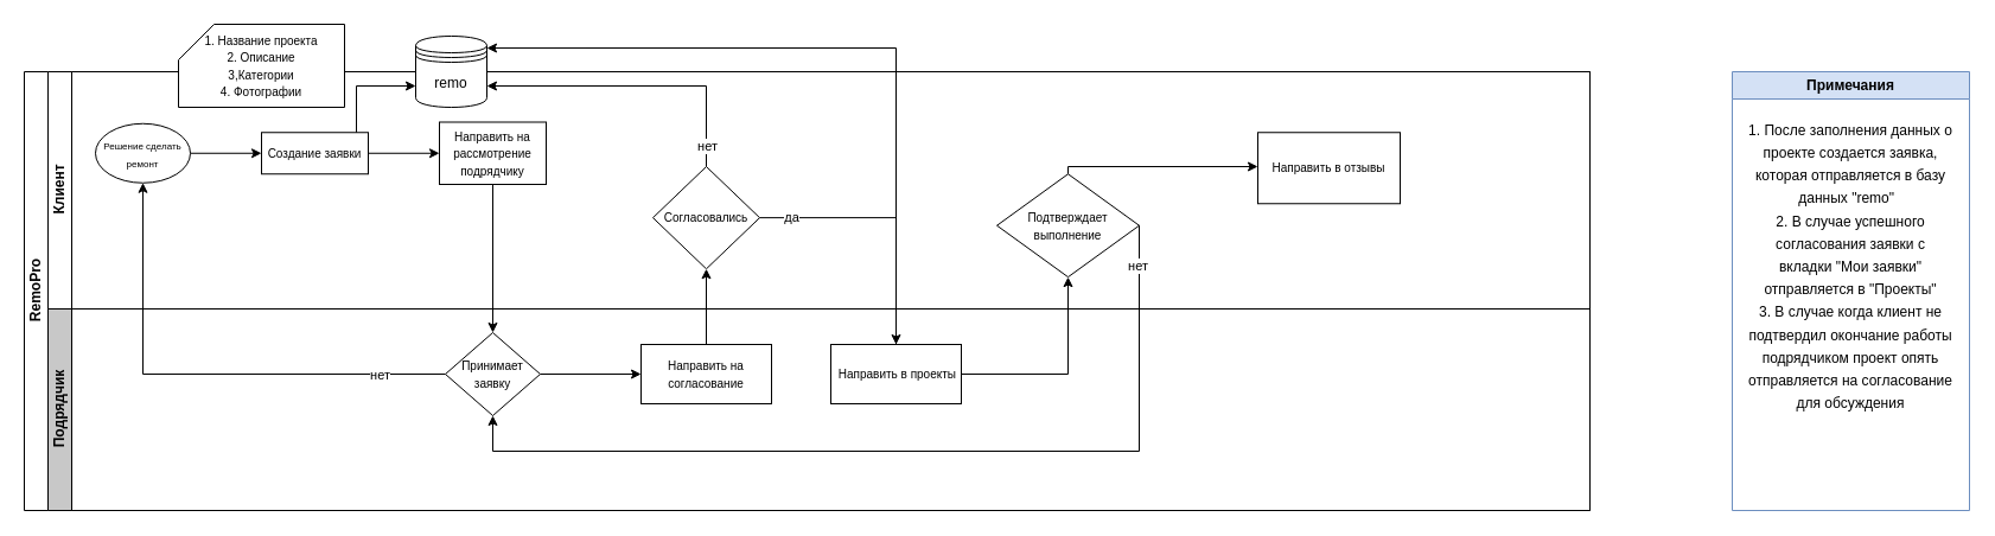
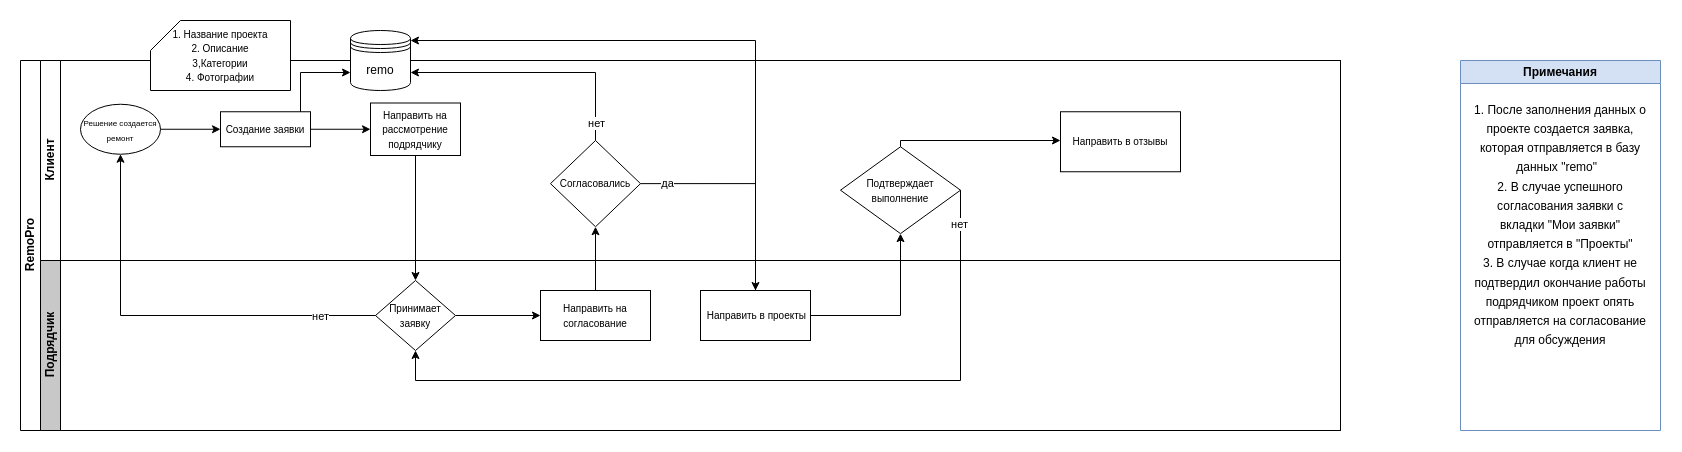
  <mxCell id="0" />
  <mxCell id="1" parent="0" />
  <mxCell id="2" value="RemoPro" style="swimlane;html=1;childLayout=stackLayout;resizeParent=1;resizeParentMax=0;horizontal=0;startSize=20;horizontalStack=0;" parent="1" vertex="1"><mxGeometry x="20" y="60" width="1320" height="370" as="geometry" /></mxCell>
  <mxCell id="3" value="Клиент" style="swimlane;html=1;startSize=20;horizontal=0;" parent="2" vertex="1"><mxGeometry x="20" width="1300" height="200" as="geometry" /></mxCell>
  <mxCell id="4" value="" style="edgeStyle=orthogonalEdgeStyle;rounded=0;orthogonalLoop=1;jettySize=auto;html=1;" parent="3" source="5" target="6" edge="1"><mxGeometry relative="1" as="geometry" /></mxCell>
- <mxCell id="5" value="&lt;font style=&quot;font-size: 8px;&quot;&gt;Решение сделать ремонт&lt;/font&gt;" style="ellipse;whiteSpace=wrap;html=1;" parent="3" vertex="1"><mxGeometry x="40" y="43.75" width="80" height="50" as="geometry" /></mxCell>
+ <mxCell id="5" value="&lt;font style=&quot;font-size: 8px;&quot;&gt;Решение создается ремонт&lt;/font&gt;" style="ellipse;whiteSpace=wrap;html=1;" parent="3" vertex="1"><mxGeometry x="40" y="43.75" width="80" height="50" as="geometry" /></mxCell>
  <mxCell id="6" value="&lt;font style=&quot;font-size: 10px;&quot;&gt;Создание заявки&lt;/font&gt;" style="rounded=0;whiteSpace=wrap;html=1;fontFamily=Helvetica;fontSize=12;fontColor=#000000;align=center;" parent="3" vertex="1"><mxGeometry x="180" y="51.25" width="90" height="35" as="geometry" /></mxCell>
  <mxCell id="7" value="&lt;font style=&quot;font-size: 10px;&quot;&gt;Направить на рассмотрение&lt;/font&gt;&lt;div&gt;&lt;font style=&quot;font-size: 10px;&quot;&gt;подрядчику&lt;/font&gt;&lt;/div&gt;" style="rounded=0;whiteSpace=wrap;html=1;fontFamily=Helvetica;fontSize=12;fontColor=#000000;align=center;" parent="3" vertex="1"><mxGeometry x="330" y="42.5" width="90" height="52.5" as="geometry" /></mxCell>
  <mxCell id="8" value="" style="edgeStyle=orthogonalEdgeStyle;rounded=0;orthogonalLoop=1;jettySize=auto;html=1;entryX=0;entryY=0.5;entryDx=0;entryDy=0;" edge="1" parent="3" source="6" target="7"><mxGeometry relative="1" as="geometry" /></mxCell>
  <mxCell id="9" value="&lt;font style=&quot;font-size: 10px;&quot;&gt;Согласовались&lt;/font&gt;" style="rhombus;whiteSpace=wrap;html=1;" vertex="1" parent="3"><mxGeometry x="510" y="80" width="90" height="86.25" as="geometry" /></mxCell>
  <mxCell id="10" style="edgeStyle=orthogonalEdgeStyle;rounded=0;orthogonalLoop=1;jettySize=auto;html=1;exitX=0.5;exitY=0;exitDx=0;exitDy=0;" edge="1" parent="3" source="11" target="12"><mxGeometry relative="1" as="geometry"><Array as="points"><mxPoint x="860" y="80" /></Array></mxGeometry></mxCell>
  <mxCell id="11" value="&lt;font style=&quot;font-size: 10px;&quot;&gt;Подтверждает выполнение&lt;/font&gt;" style="rhombus;whiteSpace=wrap;html=1;" vertex="1" parent="3"><mxGeometry x="800" y="86.25" width="120" height="86.87" as="geometry" /></mxCell>
  <mxCell id="12" value="&lt;font style=&quot;font-size: 10px;&quot;&gt;Направить в отзывы&lt;/font&gt;" style="rounded=0;whiteSpace=wrap;html=1;" vertex="1" parent="3"><mxGeometry x="1020" y="51.25" width="120" height="60" as="geometry" /></mxCell>
  <mxCell id="13" value="Подрядчик" style="swimlane;html=1;startSize=20;horizontal=0;fillColor=#C8C8C8;" parent="2" vertex="1"><mxGeometry x="20" y="200" width="1300" height="170" as="geometry" /></mxCell>
  <mxCell id="14" value="" style="edgeStyle=orthogonalEdgeStyle;rounded=0;orthogonalLoop=1;jettySize=auto;html=1;" edge="1" parent="13" source="15" target="16"><mxGeometry relative="1" as="geometry" /></mxCell>
  <mxCell id="15" value="&lt;font style=&quot;font-size: 10px;&quot;&gt;Принимает заявку&lt;/font&gt;" style="rhombus;whiteSpace=wrap;html=1;" vertex="1" parent="13"><mxGeometry x="335" y="20" width="80" height="70" as="geometry" /></mxCell>
  <mxCell id="16" value="&lt;font style=&quot;font-size: 10px;&quot;&gt;Направить на согласование&lt;/font&gt;" style="rounded=0;whiteSpace=wrap;html=1;" vertex="1" parent="13"><mxGeometry x="500" y="30" width="110" height="50" as="geometry" /></mxCell>
  <mxCell id="17" value="&lt;font style=&quot;font-size: 10px;&quot;&gt;&amp;nbsp;Направить в проекты&lt;/font&gt;" style="rounded=0;whiteSpace=wrap;html=1;" vertex="1" parent="13"><mxGeometry x="660" y="30" width="110" height="50" as="geometry" /></mxCell>
  <mxCell id="18" value="" style="edgeStyle=orthogonalEdgeStyle;rounded=0;orthogonalLoop=1;jettySize=auto;html=1;" edge="1" parent="2" source="7" target="15"><mxGeometry relative="1" as="geometry" /></mxCell>
  <mxCell id="19" style="edgeStyle=orthogonalEdgeStyle;rounded=0;orthogonalLoop=1;jettySize=auto;html=1;exitX=0;exitY=0.5;exitDx=0;exitDy=0;entryX=0.5;entryY=1;entryDx=0;entryDy=0;" edge="1" parent="2" source="15" target="5"><mxGeometry relative="1" as="geometry" /></mxCell>
  <mxCell id="20" value="нет" style="edgeLabel;html=1;align=center;verticalAlign=middle;resizable=0;points=[];" vertex="1" connectable="0" parent="19"><mxGeometry x="-0.731" relative="1" as="geometry"><mxPoint as="offset" /></mxGeometry></mxCell>
  <mxCell id="21" value="" style="edgeStyle=orthogonalEdgeStyle;rounded=0;orthogonalLoop=1;jettySize=auto;html=1;" edge="1" parent="2" source="16" target="9"><mxGeometry relative="1" as="geometry" /></mxCell>
  <mxCell id="22" style="edgeStyle=orthogonalEdgeStyle;rounded=0;orthogonalLoop=1;jettySize=auto;html=1;exitX=1;exitY=0.5;exitDx=0;exitDy=0;entryX=0.5;entryY=0;entryDx=0;entryDy=0;" edge="1" parent="2" source="9" target="17"><mxGeometry relative="1" as="geometry" /></mxCell>
  <mxCell id="23" value="да" style="edgeLabel;html=1;align=center;verticalAlign=middle;resizable=0;points=[];" vertex="1" connectable="0" parent="22"><mxGeometry x="-0.757" y="1" relative="1" as="geometry"><mxPoint as="offset" /></mxGeometry></mxCell>
  <mxCell id="24" style="edgeStyle=orthogonalEdgeStyle;rounded=0;orthogonalLoop=1;jettySize=auto;html=1;exitX=1;exitY=0.5;exitDx=0;exitDy=0;entryX=0.5;entryY=1;entryDx=0;entryDy=0;" edge="1" parent="2" source="17" target="11"><mxGeometry relative="1" as="geometry" /></mxCell>
  <mxCell id="25" style="edgeStyle=orthogonalEdgeStyle;rounded=0;orthogonalLoop=1;jettySize=auto;html=1;exitX=1;exitY=0.5;exitDx=0;exitDy=0;entryX=0.5;entryY=1;entryDx=0;entryDy=0;" edge="1" parent="2" source="11" target="15"><mxGeometry relative="1" as="geometry"><Array as="points"><mxPoint x="940" y="320" /><mxPoint x="395" y="320" /></Array></mxGeometry></mxCell>
  <mxCell id="26" value="нет" style="edgeLabel;html=1;align=center;verticalAlign=middle;resizable=0;points=[];" vertex="1" connectable="0" parent="25"><mxGeometry x="-0.911" y="-2" relative="1" as="geometry"><mxPoint as="offset" /></mxGeometry></mxCell>
  <mxCell id="27" value="&lt;font style=&quot;font-size: 10px;&quot;&gt;1. Название проекта&lt;br&gt;2. Описание&lt;br&gt;3,Категории&lt;br&gt;4. Фотографии&lt;/font&gt;" style="shape=card;whiteSpace=wrap;html=1;" vertex="1" parent="1"><mxGeometry x="150" y="20" width="140" height="70" as="geometry" /></mxCell>
  <mxCell id="28" value="remo" style="shape=datastore;whiteSpace=wrap;html=1;" vertex="1" parent="1"><mxGeometry x="350" y="30" width="60" height="60" as="geometry" /></mxCell>
  <mxCell id="29" value="" style="edgeStyle=orthogonalEdgeStyle;rounded=0;orthogonalLoop=1;jettySize=auto;html=1;entryX=0;entryY=0.7;entryDx=0;entryDy=0;" edge="1" parent="1" source="6" target="28"><mxGeometry relative="1" as="geometry"><Array as="points"><mxPoint x="300" y="72" /></Array></mxGeometry></mxCell>
  <mxCell id="30" style="edgeStyle=orthogonalEdgeStyle;rounded=0;orthogonalLoop=1;jettySize=auto;html=1;exitX=0.5;exitY=0;exitDx=0;exitDy=0;entryX=1;entryY=0.7;entryDx=0;entryDy=0;" edge="1" parent="1" source="9" target="28"><mxGeometry relative="1" as="geometry" /></mxCell>
  <mxCell id="31" value="нет" style="edgeLabel;html=1;align=center;verticalAlign=middle;resizable=0;points=[];" vertex="1" connectable="0" parent="30"><mxGeometry x="-0.859" relative="1" as="geometry"><mxPoint as="offset" /></mxGeometry></mxCell>
  <mxCell id="32" style="edgeStyle=orthogonalEdgeStyle;rounded=0;orthogonalLoop=1;jettySize=auto;html=1;exitX=0.5;exitY=0;exitDx=0;exitDy=0;entryX=1;entryY=0.167;entryDx=0;entryDy=0;entryPerimeter=0;" edge="1" parent="1" source="17" target="28"><mxGeometry relative="1" as="geometry" /></mxCell>
  <mxCell id="33" value="Примечания" style="swimlane;whiteSpace=wrap;html=1;fillColor=#D4E1F5;strokeColor=#6c8ebf;" vertex="1" parent="1"><mxGeometry x="1460" y="60" width="200" height="370" as="geometry" /></mxCell>
  <mxCell id="34" value="&lt;div style=&quot;line-height: 160%;&quot;&gt;1. После заполнения данных о проекте создается заявка, которая отправляется в базу данных &quot;remo&quot;&amp;nbsp;&amp;nbsp;&lt;/div&gt;&lt;div style=&quot;line-height: 160%;&quot;&gt;&lt;div&gt;2. В случае успешного согласования заявки с вкладки&amp;nbsp;&lt;span style=&quot;background-color: transparent; color: light-dark(rgb(0, 0, 0), rgb(255, 255, 255));&quot;&gt;&quot;Мои заявки&quot; отправляется в &lt;/span&gt;&lt;span style=&quot;background-color: transparent; color: light-dark(rgb(0, 0, 0), rgb(255, 255, 255));&quot;&gt;&quot;Проекты&quot;&lt;/span&gt;&lt;/div&gt;&lt;div&gt;&lt;span style=&quot;background-color: transparent; color: light-dark(rgb(0, 0, 0), rgb(255, 255, 255));&quot;&gt;3. В случае когда клиент не подтвердил окончание работы подрядчиком проект опять отправляется на согласование для обсуждения&lt;/span&gt;&lt;/div&gt;&lt;/div&gt;" style="text;html=1;align=center;verticalAlign=middle;whiteSpace=wrap;rounded=0;" vertex="1" parent="33"><mxGeometry x="10" y="-20" width="180" height="370" as="geometry" /></mxCell>
